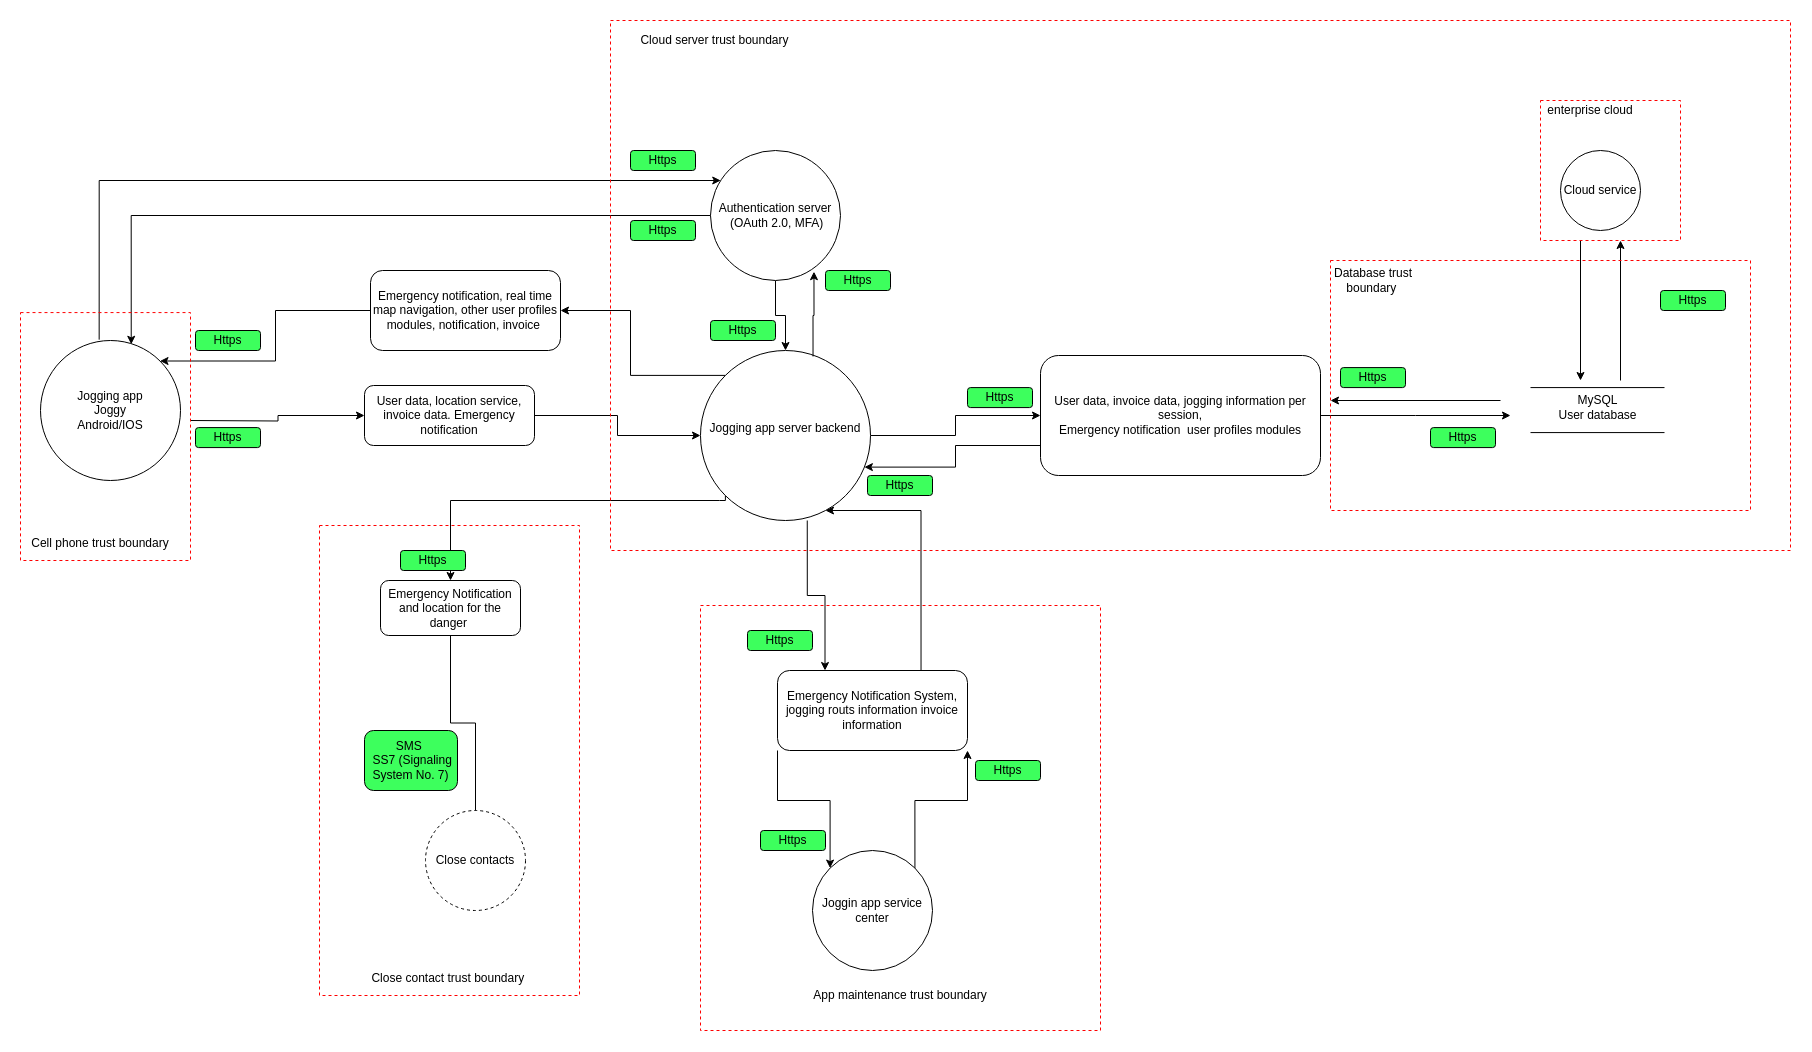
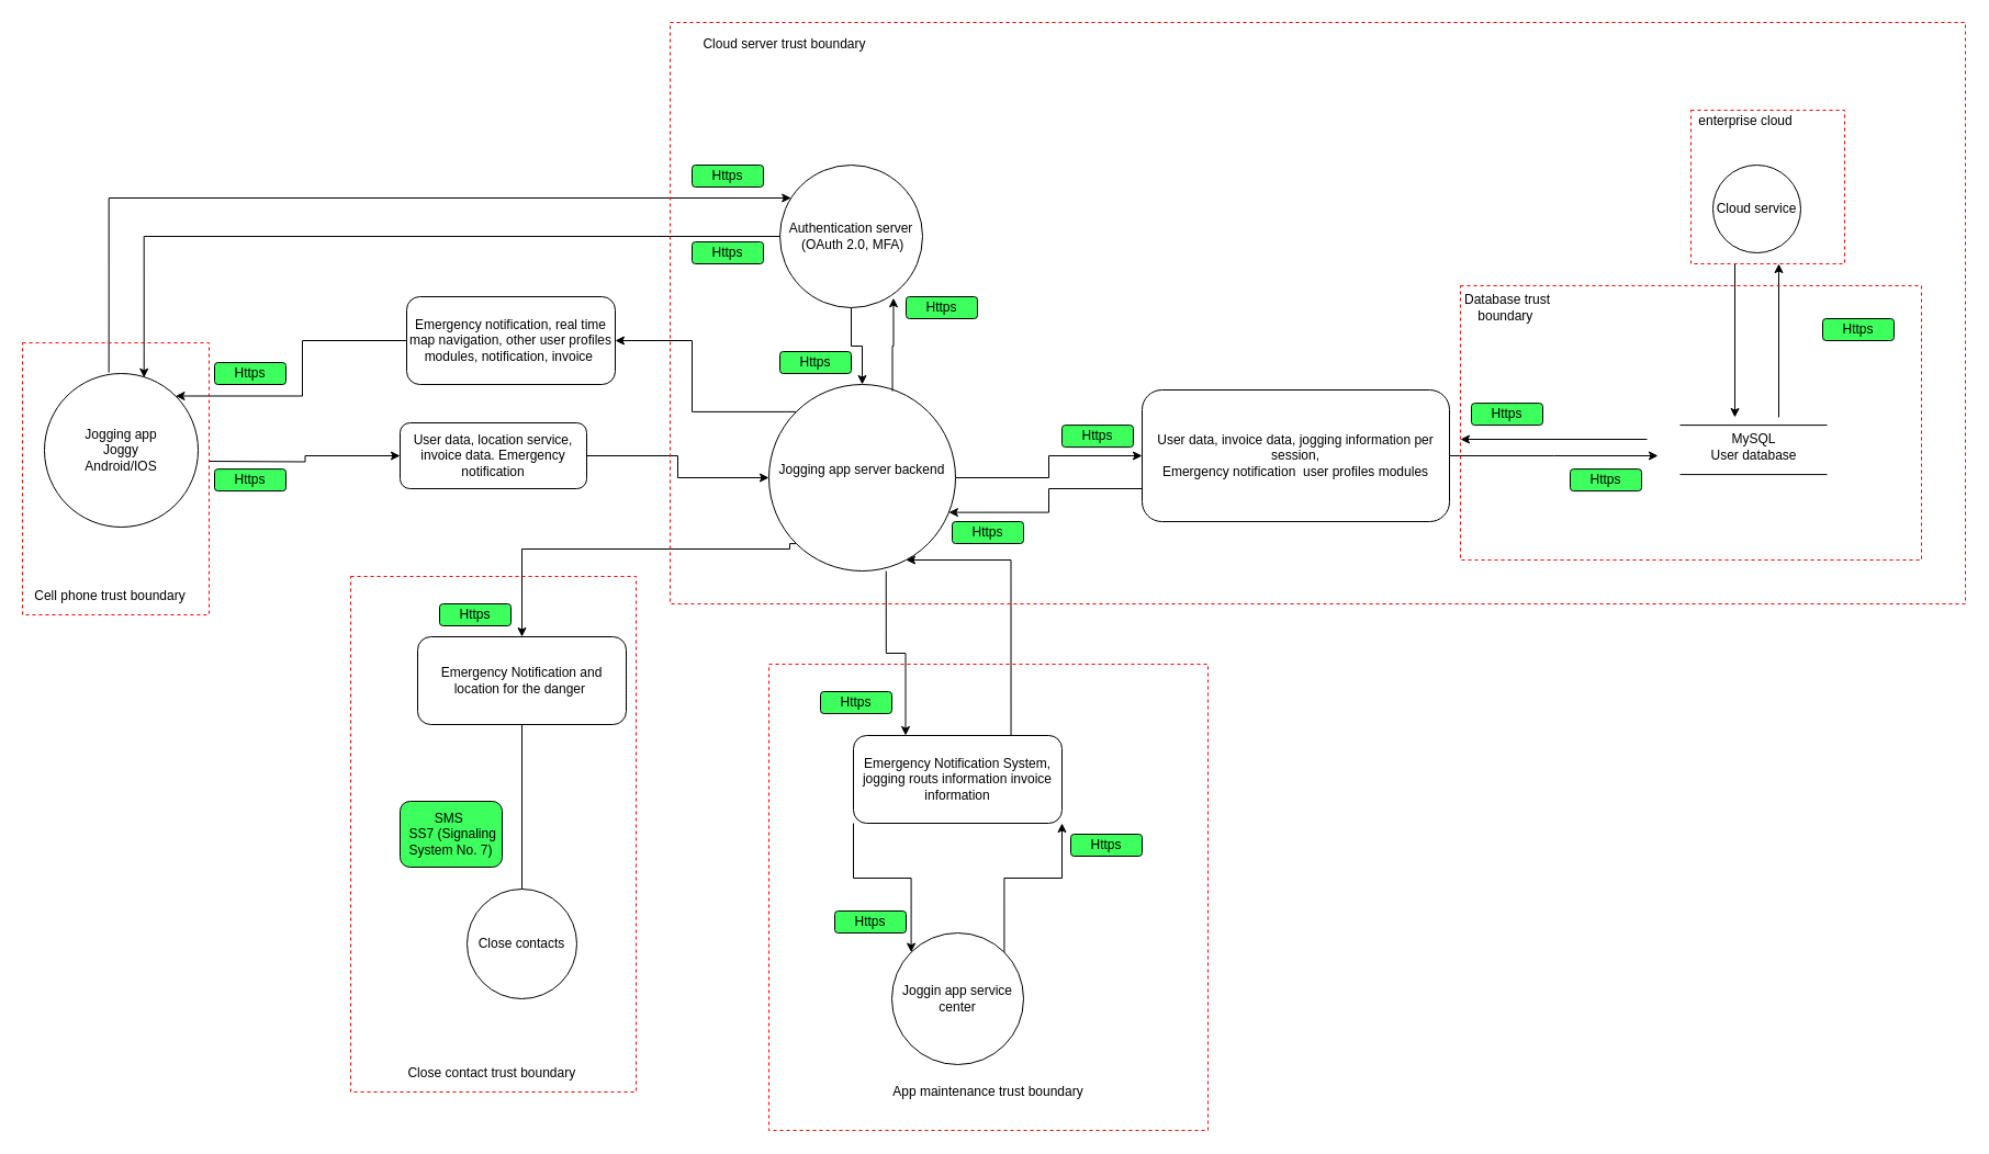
  <mxCell id="0" />
  <mxCell id="1" parent="0" />
  <mxCell id="2" style="edgeStyle=orthogonalEdgeStyle;rounded=0;orthogonalLoop=1;jettySize=auto;html=1;entryX=0;entryY=0.5;entryDx=0;entryDy=0;" parent="1" target="9" edge="1"><mxGeometry relative="1" as="geometry"><mxPoint x="190" y="420" as="sourcePoint" /></mxGeometry></mxCell>
  <mxCell id="3" value="Jogging app&lt;br&gt;Joggy&lt;br&gt;Android/IOS" style="ellipse;whiteSpace=wrap;html=1;aspect=fixed;" parent="1" vertex="1"><mxGeometry x="40" y="340" width="140" height="140" as="geometry" /></mxCell>
  <mxCell id="4" style="edgeStyle=orthogonalEdgeStyle;rounded=0;orthogonalLoop=1;jettySize=auto;html=1;" parent="1" source="7" target="19" edge="1"><mxGeometry relative="1" as="geometry" /></mxCell>
  <mxCell id="5" style="edgeStyle=orthogonalEdgeStyle;rounded=0;orthogonalLoop=1;jettySize=auto;html=1;exitX=0;exitY=1;exitDx=0;exitDy=0;entryX=0.5;entryY=0;entryDx=0;entryDy=0;" parent="1" source="7" target="34" edge="1"><mxGeometry relative="1" as="geometry"><Array as="points"><mxPoint x="719" y="500" /><mxPoint x="475" y="500" /></Array></mxGeometry></mxCell>
  <mxCell id="6" style="edgeStyle=orthogonalEdgeStyle;rounded=0;orthogonalLoop=1;jettySize=auto;html=1;exitX=0;exitY=0;exitDx=0;exitDy=0;entryX=1;entryY=0.5;entryDx=0;entryDy=0;" parent="1" source="7" target="11" edge="1"><mxGeometry relative="1" as="geometry" /></mxCell>
  <mxCell id="7" value="Jogging app server backend&lt;div&gt;&lt;br&gt;&lt;/div&gt;" style="ellipse;whiteSpace=wrap;html=1;aspect=fixed;" parent="1" vertex="1"><mxGeometry x="700" y="350" width="170" height="170" as="geometry" /></mxCell>
  <mxCell id="8" style="edgeStyle=orthogonalEdgeStyle;rounded=0;orthogonalLoop=1;jettySize=auto;html=1;entryX=0;entryY=0.5;entryDx=0;entryDy=0;" parent="1" source="9" target="7" edge="1"><mxGeometry relative="1" as="geometry"><mxPoint x="719" y="461" as="targetPoint" /></mxGeometry></mxCell>
  <mxCell id="9" value="User data, location service, invoice data. Emergency notification" style="rounded=1;whiteSpace=wrap;html=1;" parent="1" vertex="1"><mxGeometry x="364" y="385" width="170" height="60" as="geometry" /></mxCell>
  <mxCell id="10" style="edgeStyle=orthogonalEdgeStyle;rounded=0;orthogonalLoop=1;jettySize=auto;html=1;entryX=1;entryY=0;entryDx=0;entryDy=0;" parent="1" source="11" target="3" edge="1"><mxGeometry relative="1" as="geometry" /></mxCell>
  <mxCell id="11" value="Emergency notification, real time map navigation, other user profiles modules, notification, invoice&amp;nbsp;" style="rounded=1;whiteSpace=wrap;html=1;" parent="1" vertex="1"><mxGeometry x="370" y="270" width="190" height="80" as="geometry" /></mxCell>
  <mxCell id="12" style="edgeStyle=orthogonalEdgeStyle;rounded=0;orthogonalLoop=1;jettySize=auto;html=1;exitX=1;exitY=0;exitDx=0;exitDy=0;entryX=1;entryY=1;entryDx=0;entryDy=0;" parent="1" source="13" target="15" edge="1"><mxGeometry relative="1" as="geometry" /></mxCell>
  <mxCell id="13" value="Joggin app service center" style="ellipse;whiteSpace=wrap;html=1;aspect=fixed;" parent="1" vertex="1"><mxGeometry x="812" y="850" width="120" height="120" as="geometry" /></mxCell>
  <mxCell id="14" style="edgeStyle=orthogonalEdgeStyle;rounded=0;orthogonalLoop=1;jettySize=auto;html=1;exitX=0;exitY=1;exitDx=0;exitDy=0;entryX=0;entryY=0;entryDx=0;entryDy=0;" parent="1" source="15" target="13" edge="1"><mxGeometry relative="1" as="geometry" /></mxCell>
  <mxCell id="15" value="Emergency Notification System, jogging routs information invoice information" style="rounded=1;whiteSpace=wrap;html=1;" parent="1" vertex="1"><mxGeometry x="777" y="670" width="190" height="80" as="geometry" /></mxCell>
  <mxCell id="16" style="edgeStyle=orthogonalEdgeStyle;rounded=0;orthogonalLoop=1;jettySize=auto;html=1;exitX=0.75;exitY=0;exitDx=0;exitDy=0;" parent="1" target="7" edge="1"><mxGeometry relative="1" as="geometry"><mxPoint x="920.54" y="670" as="sourcePoint" /><mxPoint x="812.002" y="460.962" as="targetPoint" /><Array as="points"><mxPoint x="920" y="510" /></Array></mxGeometry></mxCell>
  <mxCell id="17" style="edgeStyle=orthogonalEdgeStyle;rounded=0;orthogonalLoop=1;jettySize=auto;html=1;entryX=0.25;entryY=0;entryDx=0;entryDy=0;exitX=0.628;exitY=1;exitDx=0;exitDy=0;exitPerimeter=0;" parent="1" source="7" target="15" edge="1"><mxGeometry relative="1" as="geometry"><mxPoint x="810" y="500" as="sourcePoint" /></mxGeometry></mxCell>
  <mxCell id="18" style="edgeStyle=orthogonalEdgeStyle;rounded=0;orthogonalLoop=1;jettySize=auto;html=1;" parent="1" source="19" edge="1"><mxGeometry relative="1" as="geometry"><mxPoint x="1510" y="415" as="targetPoint" /></mxGeometry></mxCell>
  <mxCell id="19" value="User data, invoice data, jogging information per session,&lt;br&gt;Emergency notification&amp;nbsp;&lt;span style=&quot;background-color: initial;&quot;&gt;&amp;nbsp;user profiles modules&lt;/span&gt;" style="rounded=1;whiteSpace=wrap;html=1;" parent="1" vertex="1"><mxGeometry x="1040" y="355" width="280" height="120" as="geometry" /></mxCell>
  <mxCell id="20" style="edgeStyle=orthogonalEdgeStyle;rounded=0;orthogonalLoop=1;jettySize=auto;html=1;exitX=0;exitY=0.75;exitDx=0;exitDy=0;entryX=0.964;entryY=0.686;entryDx=0;entryDy=0;entryPerimeter=0;" parent="1" source="19" target="7" edge="1"><mxGeometry relative="1" as="geometry"><mxPoint x="840" y="425" as="sourcePoint" /><mxPoint x="1050" y="425" as="targetPoint" /></mxGeometry></mxCell>
  <mxCell id="21" style="edgeStyle=orthogonalEdgeStyle;rounded=0;orthogonalLoop=1;jettySize=auto;html=1;entryX=0.5;entryY=0;entryDx=0;entryDy=0;" parent="1" source="22" target="7" edge="1"><mxGeometry relative="1" as="geometry" /></mxCell>
  <mxCell id="22" value="Authentication server&lt;div&gt;&amp;nbsp;(OAuth 2.0, MFA)&lt;/div&gt;" style="ellipse;whiteSpace=wrap;html=1;aspect=fixed;" parent="1" vertex="1"><mxGeometry x="710" y="150" width="130" height="130" as="geometry" /></mxCell>
  <mxCell id="23" style="edgeStyle=orthogonalEdgeStyle;rounded=0;orthogonalLoop=1;jettySize=auto;html=1;entryX=0.648;entryY=0.027;entryDx=0;entryDy=0;entryPerimeter=0;" parent="1" source="22" target="3" edge="1"><mxGeometry relative="1" as="geometry" /></mxCell>
  <mxCell id="24" style="edgeStyle=orthogonalEdgeStyle;rounded=0;orthogonalLoop=1;jettySize=auto;html=1;exitX=0.419;exitY=-0.006;exitDx=0;exitDy=0;exitPerimeter=0;" parent="1" source="3" target="22" edge="1"><mxGeometry relative="1" as="geometry"><mxPoint x="710" y="215" as="sourcePoint" /><mxPoint x="141" y="354" as="targetPoint" /><Array as="points"><mxPoint x="99" y="180" /></Array></mxGeometry></mxCell>
  <mxCell id="25" style="edgeStyle=orthogonalEdgeStyle;rounded=0;orthogonalLoop=1;jettySize=auto;html=1;entryX=0.796;entryY=0.932;entryDx=0;entryDy=0;entryPerimeter=0;exitX=0.662;exitY=0.035;exitDx=0;exitDy=0;exitPerimeter=0;" parent="1" source="7" target="22" edge="1"><mxGeometry relative="1" as="geometry"><mxPoint x="790" y="275" as="sourcePoint" /><mxPoint x="790" y="355" as="targetPoint" /></mxGeometry></mxCell>
  <mxCell id="26" value="" style="endArrow=none;html=1;rounded=0;" parent="1" edge="1"><mxGeometry width="50" height="50" relative="1" as="geometry"><mxPoint x="1530" y="432.08" as="sourcePoint" /><mxPoint x="1664" y="432.08" as="targetPoint" /></mxGeometry></mxCell>
  <mxCell id="27" value="MySQL&lt;br&gt;User database" style="text;html=1;align=center;verticalAlign=middle;resizable=0;points=[];autosize=1;strokeColor=none;fillColor=none;" parent="1" vertex="1"><mxGeometry x="1547" y="387.08" width="100" height="40" as="geometry" /></mxCell>
  <mxCell id="28" value="" style="endArrow=none;html=1;rounded=0;" parent="1" edge="1"><mxGeometry width="50" height="50" relative="1" as="geometry"><mxPoint x="1530" y="387.08" as="sourcePoint" /><mxPoint x="1664" y="387.08" as="targetPoint" /></mxGeometry></mxCell>
  <mxCell id="29" style="edgeStyle=orthogonalEdgeStyle;rounded=0;orthogonalLoop=1;jettySize=auto;html=1;" parent="1" edge="1"><mxGeometry relative="1" as="geometry"><mxPoint x="1330" y="400" as="targetPoint" /><mxPoint x="1500" y="400" as="sourcePoint" /></mxGeometry></mxCell>
  <mxCell id="30" value="Cloud service" style="ellipse;whiteSpace=wrap;html=1;aspect=fixed;" parent="1" vertex="1"><mxGeometry x="1560" y="150" width="80" height="80" as="geometry" /></mxCell>
  <mxCell id="31" value="" style="endArrow=classic;html=1;rounded=0;entryX=0.5;entryY=1;entryDx=0;entryDy=0;" parent="1" edge="1"><mxGeometry width="50" height="50" relative="1" as="geometry"><mxPoint x="1620" y="380" as="sourcePoint" /><mxPoint x="1620" y="240" as="targetPoint" /></mxGeometry></mxCell>
- <mxCell id="32" value="Close contacts" style="ellipse;whiteSpace=wrap;html=1;aspect=fixed;dashed=1;" parent="1" vertex="1"><mxGeometry x="425" y="810" width="100" height="100" as="geometry" /></mxCell>
+ <mxCell id="32" value="Close contacts" style="ellipse;whiteSpace=wrap;html=1;aspect=fixed;" parent="1" vertex="1"><mxGeometry x="425" y="810" width="100" height="100" as="geometry" /></mxCell>
  <mxCell id="33" style="edgeStyle=orthogonalEdgeStyle;rounded=0;orthogonalLoop=1;jettySize=auto;html=1;endArrow=none;" parent="1" source="34" target="32" edge="1"><mxGeometry relative="1" as="geometry" /></mxCell>
- <mxCell id="34" value="Emergency Notification and location for the danger&amp;nbsp;" style="rounded=1;whiteSpace=wrap;html=1;" parent="1" vertex="1"><mxGeometry x="380" y="580" width="140" height="55" as="geometry" /></mxCell>
+ <mxCell id="34" value="Emergency Notification and location for the danger&amp;nbsp;" style="rounded=1;whiteSpace=wrap;html=1;" parent="1" vertex="1"><mxGeometry x="380" y="580" width="190" height="80" as="geometry" /></mxCell>
  <mxCell id="35" value="Https" style="rounded=1;whiteSpace=wrap;html=1;fillColor=#3DFF5D;" parent="1" vertex="1"><mxGeometry x="630" y="150" width="65" height="20" as="geometry" /></mxCell>
  <mxCell id="36" value="Https" style="rounded=1;whiteSpace=wrap;html=1;fillColor=#3DFF5D;" parent="1" vertex="1"><mxGeometry x="630" y="220" width="65" height="20" as="geometry" /></mxCell>
  <mxCell id="37" value="Https" style="rounded=1;whiteSpace=wrap;html=1;fillColor=#3DFF5D;" parent="1" vertex="1"><mxGeometry x="195" y="330" width="65" height="20" as="geometry" /></mxCell>
  <mxCell id="38" value="Https" style="rounded=1;whiteSpace=wrap;html=1;fillColor=#3DFF5D;" parent="1" vertex="1"><mxGeometry x="195" y="427.08" width="65" height="20" as="geometry" /></mxCell>
  <mxCell id="39" value="Https" style="rounded=1;whiteSpace=wrap;html=1;fillColor=#3DFF5D;" parent="1" vertex="1"><mxGeometry x="747" y="630" width="65" height="20" as="geometry" /></mxCell>
  <mxCell id="40" value="Https" style="rounded=1;whiteSpace=wrap;html=1;fillColor=#3DFF5D;" parent="1" vertex="1"><mxGeometry x="867" y="475" width="65" height="20" as="geometry" /></mxCell>
  <mxCell id="41" value="Https" style="rounded=1;whiteSpace=wrap;html=1;fillColor=#3DFF5D;" parent="1" vertex="1"><mxGeometry x="967" y="387.08" width="65" height="20" as="geometry" /></mxCell>
  <mxCell id="42" value="Https" style="rounded=1;whiteSpace=wrap;html=1;fillColor=#3DFF5D;" parent="1" vertex="1"><mxGeometry x="760" y="830" width="65" height="20" as="geometry" /></mxCell>
  <mxCell id="43" value="Https" style="rounded=1;whiteSpace=wrap;html=1;fillColor=#3DFF5D;" parent="1" vertex="1"><mxGeometry x="975" y="760" width="65" height="20" as="geometry" /></mxCell>
  <mxCell id="44" value="Https" style="rounded=1;whiteSpace=wrap;html=1;fillColor=#3DFF5D;" parent="1" vertex="1"><mxGeometry x="400" y="550" width="65" height="20" as="geometry" /></mxCell>
  <mxCell id="45" value="SMS&amp;nbsp;&lt;br&gt;&amp;nbsp;SS7 (Signaling System No. 7)" style="rounded=1;whiteSpace=wrap;html=1;fillColor=#3DFF5D;" parent="1" vertex="1"><mxGeometry x="364" y="730" width="93" height="60" as="geometry" /></mxCell>
  <mxCell id="46" value="Https" style="rounded=1;whiteSpace=wrap;html=1;fillColor=#3DFF5D;" parent="1" vertex="1"><mxGeometry x="710" y="320" width="65" height="20" as="geometry" /></mxCell>
  <mxCell id="47" value="Https" style="rounded=1;whiteSpace=wrap;html=1;fillColor=#3DFF5D;" parent="1" vertex="1"><mxGeometry x="825" y="270" width="65" height="20" as="geometry" /></mxCell>
  <mxCell id="48" value="Https" style="rounded=1;whiteSpace=wrap;html=1;fillColor=#3DFF5D;" parent="1" vertex="1"><mxGeometry x="1660" y="290" width="65" height="20" as="geometry" /></mxCell>
  <mxCell id="49" value="Https" style="rounded=1;whiteSpace=wrap;html=1;fillColor=#3DFF5D;" parent="1" vertex="1"><mxGeometry x="1340" y="367.08" width="65" height="20" as="geometry" /></mxCell>
  <mxCell id="50" value="Https" style="rounded=1;whiteSpace=wrap;html=1;fillColor=#3DFF5D;" parent="1" vertex="1"><mxGeometry x="1430" y="427.08" width="65" height="20" as="geometry" /></mxCell>
  <mxCell id="51" value="" style="endArrow=classic;html=1;rounded=0;" parent="1" edge="1"><mxGeometry width="50" height="50" relative="1" as="geometry"><mxPoint x="1580" y="240" as="sourcePoint" /><mxPoint x="1580" y="380" as="targetPoint" /></mxGeometry></mxCell>
  <mxCell id="52" value="" style="shape=rectangle;strokeColor=red;dashed=1;dashPattern=3 3;fillColor=none;html=1;" vertex="1" parent="1"><mxGeometry x="1540" y="100" width="140" height="140" as="geometry" /></mxCell>
  <mxCell id="53" value="" style="shape=rectangle;strokeColor=red;dashed=1;dashPattern=3 3;fillColor=none;html=1;" vertex="1" parent="1"><mxGeometry x="1330" y="260" width="420" height="250" as="geometry" /></mxCell>
  <mxCell id="54" value="" style="shape=rectangle;strokeColor=red;dashed=1;dashPattern=3 3;fillColor=none;html=1;" vertex="1" parent="1"><mxGeometry x="610" y="20" width="1180" height="530" as="geometry" /></mxCell>
  <mxCell id="55" value="" style="shape=rectangle;strokeColor=red;dashed=1;dashPattern=3 3;fillColor=none;html=1;" vertex="1" parent="1"><mxGeometry x="700" y="605" width="400" height="425" as="geometry" /></mxCell>
  <mxCell id="56" value="" style="shape=rectangle;strokeColor=red;dashed=1;dashPattern=3 3;fillColor=none;html=1;" vertex="1" parent="1"><mxGeometry x="319" y="525" width="260" height="470" as="geometry" /></mxCell>
  <mxCell id="57" value="" style="shape=rectangle;strokeColor=red;dashed=1;dashPattern=3 3;fillColor=none;html=1;" vertex="1" parent="1"><mxGeometry x="20" y="312.08" width="170" height="247.92" as="geometry" /></mxCell>
  <mxCell id="58" value="&lt;div&gt;&lt;br/&gt;&lt;/div&gt;" style="text;html=1;align=center;verticalAlign=middle;whiteSpace=wrap;rounded=0;" vertex="1" parent="1"><mxGeometry x="990" y="970" width="100" height="30" as="geometry" /></mxCell>
  <mxCell id="59" value="Database trust boundary&amp;nbsp;" style="text;html=1;align=center;verticalAlign=middle;whiteSpace=wrap;rounded=0;" vertex="1" parent="1"><mxGeometry x="1307.5" y="262.5" width="130" height="35" as="geometry" /></mxCell>
  <mxCell id="60" value="enterprise cloud" style="text;html=1;align=center;verticalAlign=middle;whiteSpace=wrap;rounded=0;" vertex="1" parent="1"><mxGeometry x="1540" y="100" width="100" height="20" as="geometry" /></mxCell>
  <mxCell id="61" value="Cloud server trust boundary" style="text;html=1;align=center;verticalAlign=middle;whiteSpace=wrap;rounded=0;" vertex="1" parent="1"><mxGeometry x="610" y="20" width="209" height="40" as="geometry" /></mxCell>
  <mxCell id="62" value="App maintenance trust boundary" style="text;html=1;align=center;verticalAlign=middle;whiteSpace=wrap;rounded=0;" vertex="1" parent="1"><mxGeometry x="700" y="980" width="400" height="30" as="geometry" /></mxCell>
  <mxCell id="63" value="Cell phone trust boundary" style="text;html=1;align=center;verticalAlign=middle;whiteSpace=wrap;rounded=0;" vertex="1" parent="1"><mxGeometry x="30" y="525" width="140" height="35" as="geometry" /></mxCell>
  <mxCell id="64" value="Close contact trust boundary&amp;nbsp;" style="text;html=1;align=center;verticalAlign=middle;whiteSpace=wrap;rounded=0;" vertex="1" parent="1"><mxGeometry x="319" y="960" width="261" height="35" as="geometry" /></mxCell>
